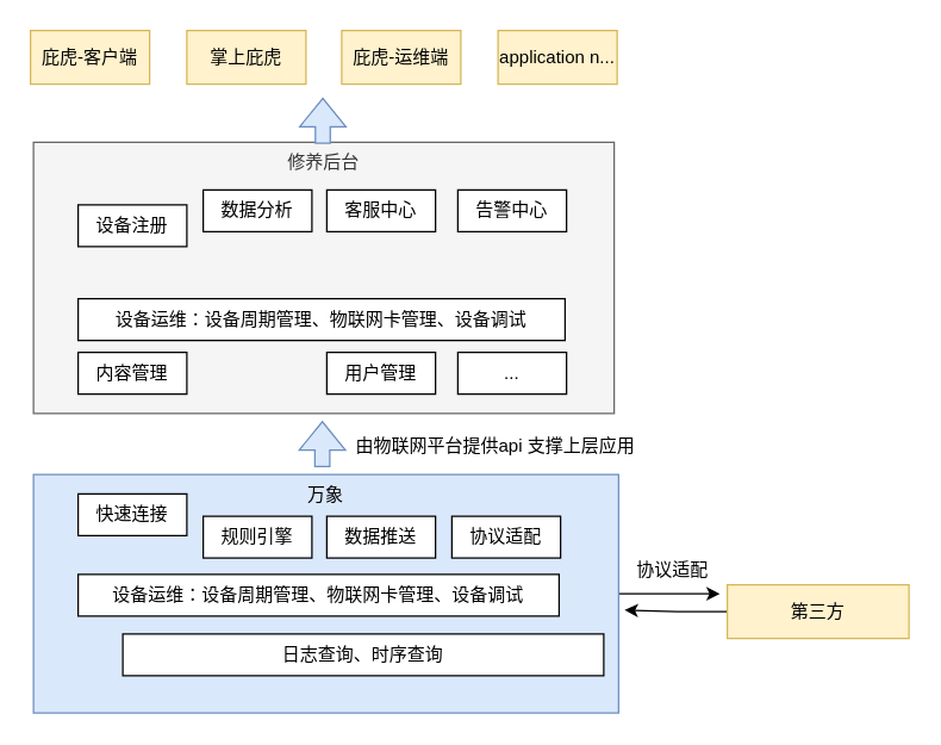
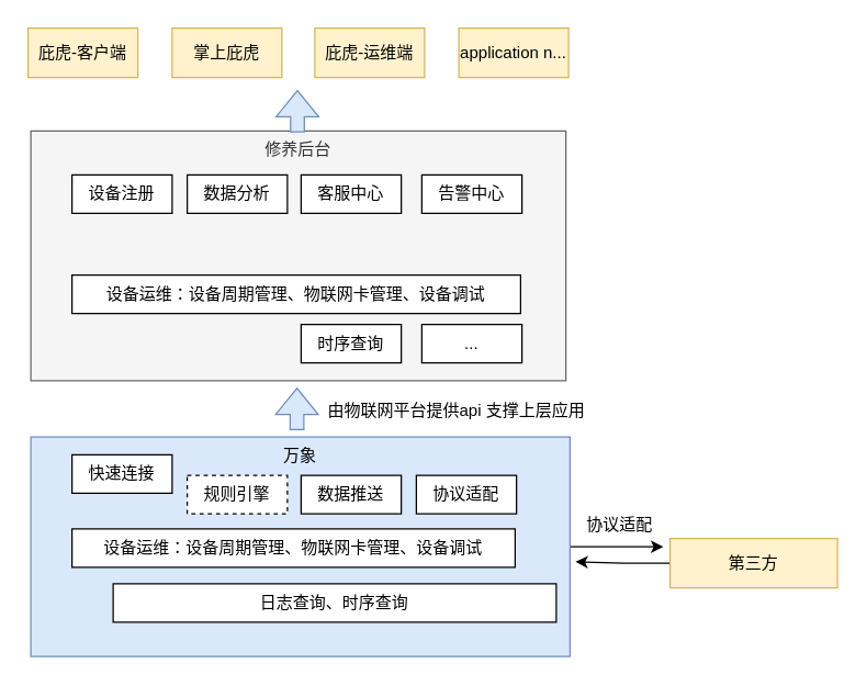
  <mxCell id="0" />
  <mxCell id="1" parent="0" />
  <mxCell id="2" style="edgeStyle=orthogonalEdgeStyle;rounded=0;orthogonalLoop=1;jettySize=auto;html=1;shape=flexArrow;fillColor=#dae8fc;strokeColor=#6c8ebf;" edge="1" parent="1"><mxGeometry relative="1" as="geometry"><mxPoint x="216" y="313" as="sourcePoint" /><mxPoint x="216" y="282" as="targetPoint" /></mxGeometry></mxCell>
  <mxCell id="3" style="edgeStyle=orthogonalEdgeStyle;rounded=0;orthogonalLoop=1;jettySize=auto;html=1;" edge="1" parent="1" source="4"><mxGeometry relative="1" as="geometry"><mxPoint x="483" y="398" as="targetPoint" /></mxGeometry></mxCell>
  <mxCell id="4" value="万象" style="rounded=0;whiteSpace=wrap;html=1;fillColor=#dae8fc;strokeColor=#6c8ebf;align=center;verticalAlign=top;" vertex="1" parent="1"><mxGeometry x="22" y="318" width="393" height="160" as="geometry" /></mxCell>
  <mxCell id="5" value="修养后台" style="rounded=0;whiteSpace=wrap;html=1;fillColor=#f5f5f5;strokeColor=#666666;fontColor=#333333;verticalAlign=top;" vertex="1" parent="1"><mxGeometry x="22" y="95" width="390" height="182" as="geometry" /></mxCell>
  <mxCell id="6" value="庇虎-客户端" style="rounded=0;whiteSpace=wrap;html=1;fillColor=#fff2cc;strokeColor=#d6b656;" vertex="1" parent="1"><mxGeometry x="20" y="20" width="80" height="36" as="geometry" /></mxCell>
  <mxCell id="7" value="掌上庇虎" style="rounded=0;whiteSpace=wrap;html=1;fillColor=#fff2cc;strokeColor=#d6b656;" vertex="1" parent="1"><mxGeometry x="125" y="20" width="80" height="36" as="geometry" /></mxCell>
  <mxCell id="8" style="edgeStyle=orthogonalEdgeStyle;rounded=0;orthogonalLoop=1;jettySize=auto;html=1;shape=flexArrow;fillColor=#dae8fc;strokeColor=#6c8ebf;" edge="1" parent="1"><mxGeometry relative="1" as="geometry"><mxPoint x="216.33" y="96" as="sourcePoint" /><mxPoint x="216.33" y="65" as="targetPoint" /></mxGeometry></mxCell>
  <mxCell id="9" value="快速连接" style="rounded=0;whiteSpace=wrap;html=1;align=center;verticalAlign=top;" vertex="1" parent="1"><mxGeometry x="52" y="331" width="73" height="28" as="geometry" /></mxCell>
  <mxCell id="10" value="协议适配" style="rounded=0;whiteSpace=wrap;html=1;align=center;verticalAlign=top;" vertex="1" parent="1"><mxGeometry x="303" y="346" width="73" height="28" as="geometry" /></mxCell>
  <mxCell id="11" style="edgeStyle=orthogonalEdgeStyle;rounded=0;orthogonalLoop=1;jettySize=auto;html=1;" edge="1" parent="1" source="12"><mxGeometry relative="1" as="geometry"><mxPoint x="419" y="409" as="targetPoint" /></mxGeometry></mxCell>
  <mxCell id="12" value="第三方" style="rounded=0;whiteSpace=wrap;html=1;fillColor=#fff2cc;strokeColor=#d6b656;" vertex="1" parent="1"><mxGeometry x="488" y="392" width="122" height="36" as="geometry" /></mxCell>
- <mxCell id="13" value="规则引擎" style="rounded=0;whiteSpace=wrap;html=1;align=center;verticalAlign=top;" vertex="1" parent="1"><mxGeometry x="136" y="346" width="73" height="28" as="geometry" /></mxCell>
+ <mxCell id="13" value="规则引擎" style="rounded=0;whiteSpace=wrap;html=1;align=center;verticalAlign=top;dashed=1;" vertex="1" parent="1"><mxGeometry x="136" y="346" width="73" height="28" as="geometry" /></mxCell>
  <mxCell id="14" value="数据推送" style="rounded=0;whiteSpace=wrap;html=1;align=center;verticalAlign=top;" vertex="1" parent="1"><mxGeometry x="219" y="346" width="73" height="28" as="geometry" /></mxCell>
  <mxCell id="15" value="设备运维：设备周期管理、物联网卡管理、设备调试" style="rounded=0;whiteSpace=wrap;html=1;align=center;verticalAlign=top;" vertex="1" parent="1"><mxGeometry x="52" y="385" width="323" height="28" as="geometry" /></mxCell>
  <mxCell id="16" value="由物联网平台提供api 支撑上层应用" style="text;html=1;strokeColor=none;fillColor=none;align=center;verticalAlign=middle;whiteSpace=wrap;rounded=0;" vertex="1" parent="1"><mxGeometry x="234" y="284" width="197" height="30" as="geometry" /></mxCell>
  <mxCell id="17" value="协议适配" style="text;html=1;strokeColor=none;fillColor=none;align=center;verticalAlign=middle;whiteSpace=wrap;rounded=0;" vertex="1" parent="1"><mxGeometry x="420" y="367" width="63" height="30" as="geometry" /></mxCell>
  <mxCell id="18" value="日志查询、时序查询" style="rounded=0;whiteSpace=wrap;html=1;align=center;verticalAlign=top;" vertex="1" parent="1"><mxGeometry x="82" y="425" width="323" height="28" as="geometry" /></mxCell>
- <mxCell id="19" value="设备注册" style="rounded=0;whiteSpace=wrap;html=1;align=center;verticalAlign=top;" vertex="1" parent="1"><mxGeometry x="52" y="137" width="73" height="28" as="geometry" /></mxCell>
+ <mxCell id="19" value="设备注册" style="rounded=0;whiteSpace=wrap;html=1;align=center;verticalAlign=top;" vertex="1" parent="1"><mxGeometry x="52" y="127" width="73" height="28" as="geometry" /></mxCell>
  <mxCell id="20" value="告警中心" style="rounded=0;whiteSpace=wrap;html=1;align=center;verticalAlign=top;" vertex="1" parent="1"><mxGeometry x="307" y="127" width="73" height="28" as="geometry" /></mxCell>
  <mxCell id="21" value="数据分析" style="rounded=0;whiteSpace=wrap;html=1;align=center;verticalAlign=top;" vertex="1" parent="1"><mxGeometry x="136" y="127" width="73" height="28" as="geometry" /></mxCell>
- <mxCell id="22" value="内容管理" style="rounded=0;whiteSpace=wrap;html=1;align=center;verticalAlign=top;" vertex="1" parent="1"><mxGeometry x="52" y="236" width="73" height="28" as="geometry" /></mxCell>
  <mxCell id="23" value="设备运维：设备周期管理、物联网卡管理、设备调试" style="rounded=0;whiteSpace=wrap;html=1;align=center;verticalAlign=top;" vertex="1" parent="1"><mxGeometry x="52" y="200" width="327" height="28" as="geometry" /></mxCell>
  <mxCell id="24" value="庇虎-运维端" style="rounded=0;whiteSpace=wrap;html=1;fillColor=#fff2cc;strokeColor=#d6b656;" vertex="1" parent="1"><mxGeometry x="229" y="20" width="80" height="36" as="geometry" /></mxCell>
  <mxCell id="25" value="application n..." style="rounded=0;whiteSpace=wrap;html=1;fillColor=#fff2cc;strokeColor=#d6b656;" vertex="1" parent="1"><mxGeometry x="334" y="20" width="80" height="36" as="geometry" /></mxCell>
- <mxCell id="26" value="用户管理" style="rounded=0;whiteSpace=wrap;html=1;align=center;verticalAlign=top;" vertex="1" parent="1"><mxGeometry x="219" y="236" width="73" height="28" as="geometry" /></mxCell>
+ <mxCell id="26" value="时序查询" style="rounded=0;whiteSpace=wrap;html=1;align=center;verticalAlign=top;" vertex="1" parent="1"><mxGeometry x="219" y="236" width="73" height="28" as="geometry" /></mxCell>
  <mxCell id="27" value="客服中心" style="rounded=0;whiteSpace=wrap;html=1;align=center;verticalAlign=top;" vertex="1" parent="1"><mxGeometry x="219" y="127" width="73" height="28" as="geometry" /></mxCell>
  <mxCell id="28" value="..." style="rounded=0;whiteSpace=wrap;html=1;align=center;verticalAlign=top;" vertex="1" parent="1"><mxGeometry x="307" y="236" width="73" height="28" as="geometry" /></mxCell>
